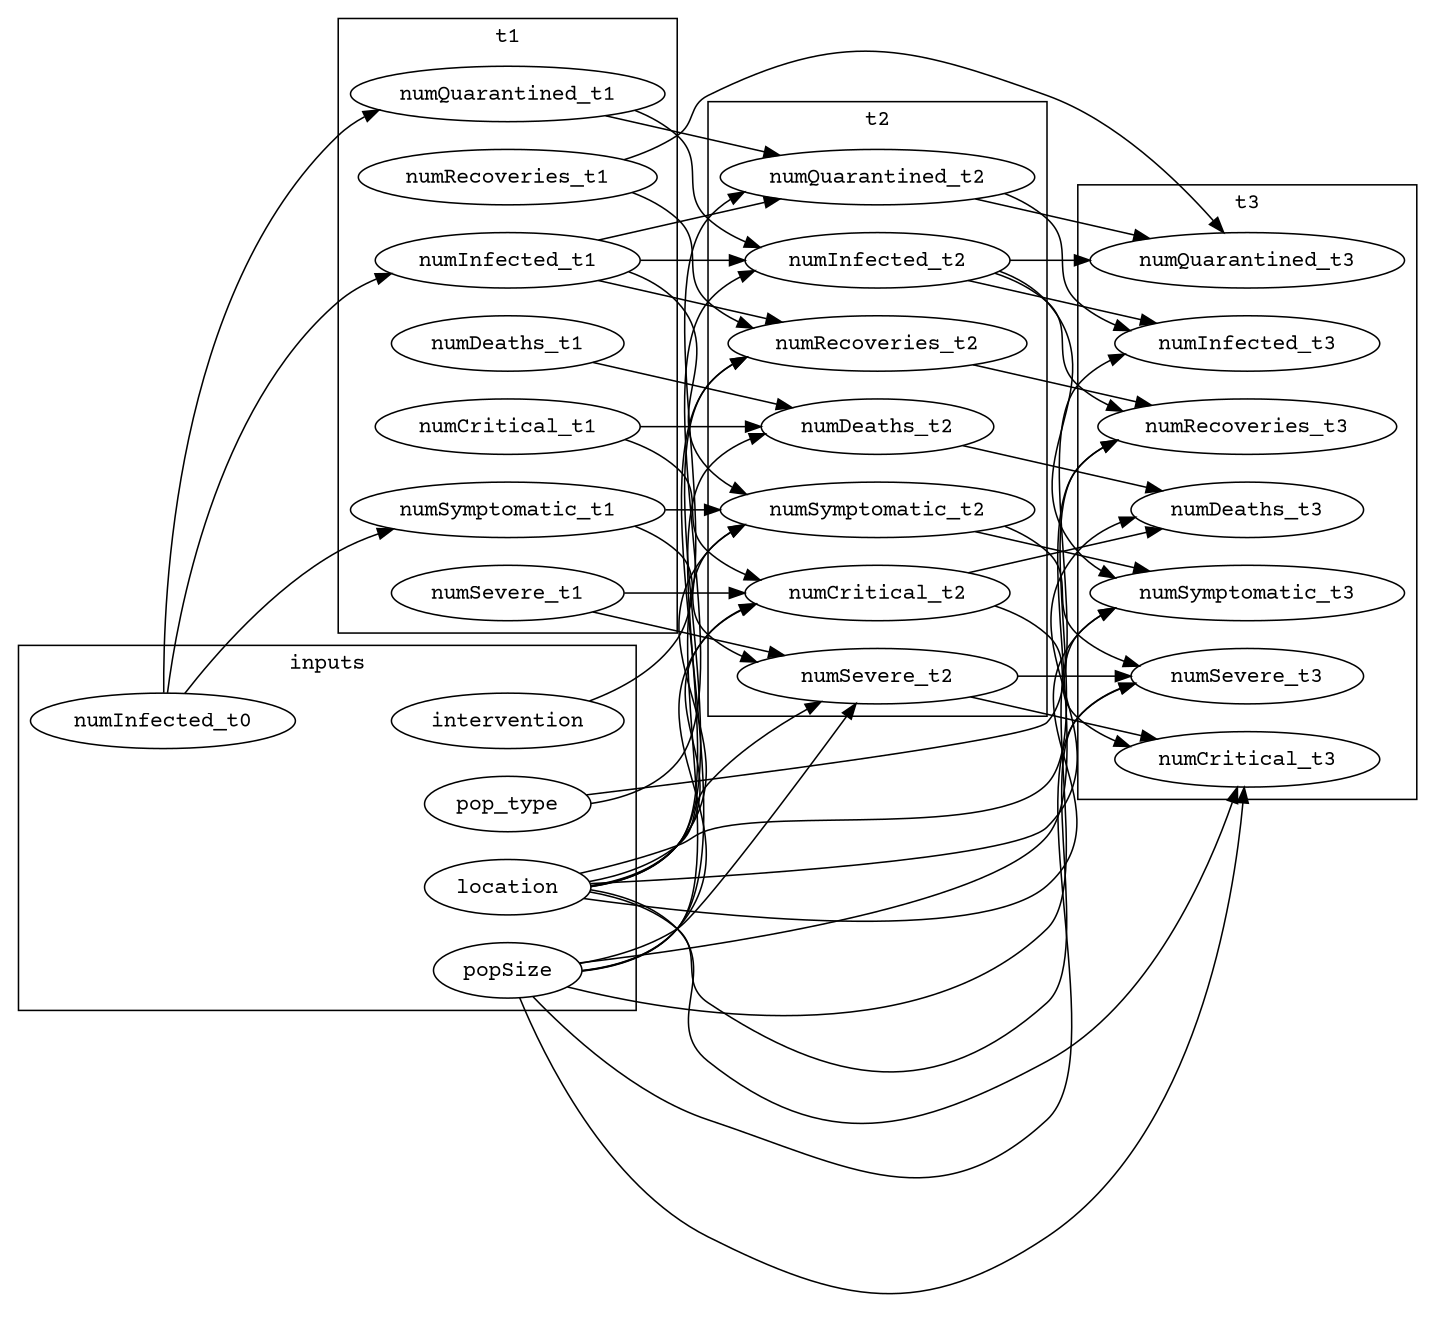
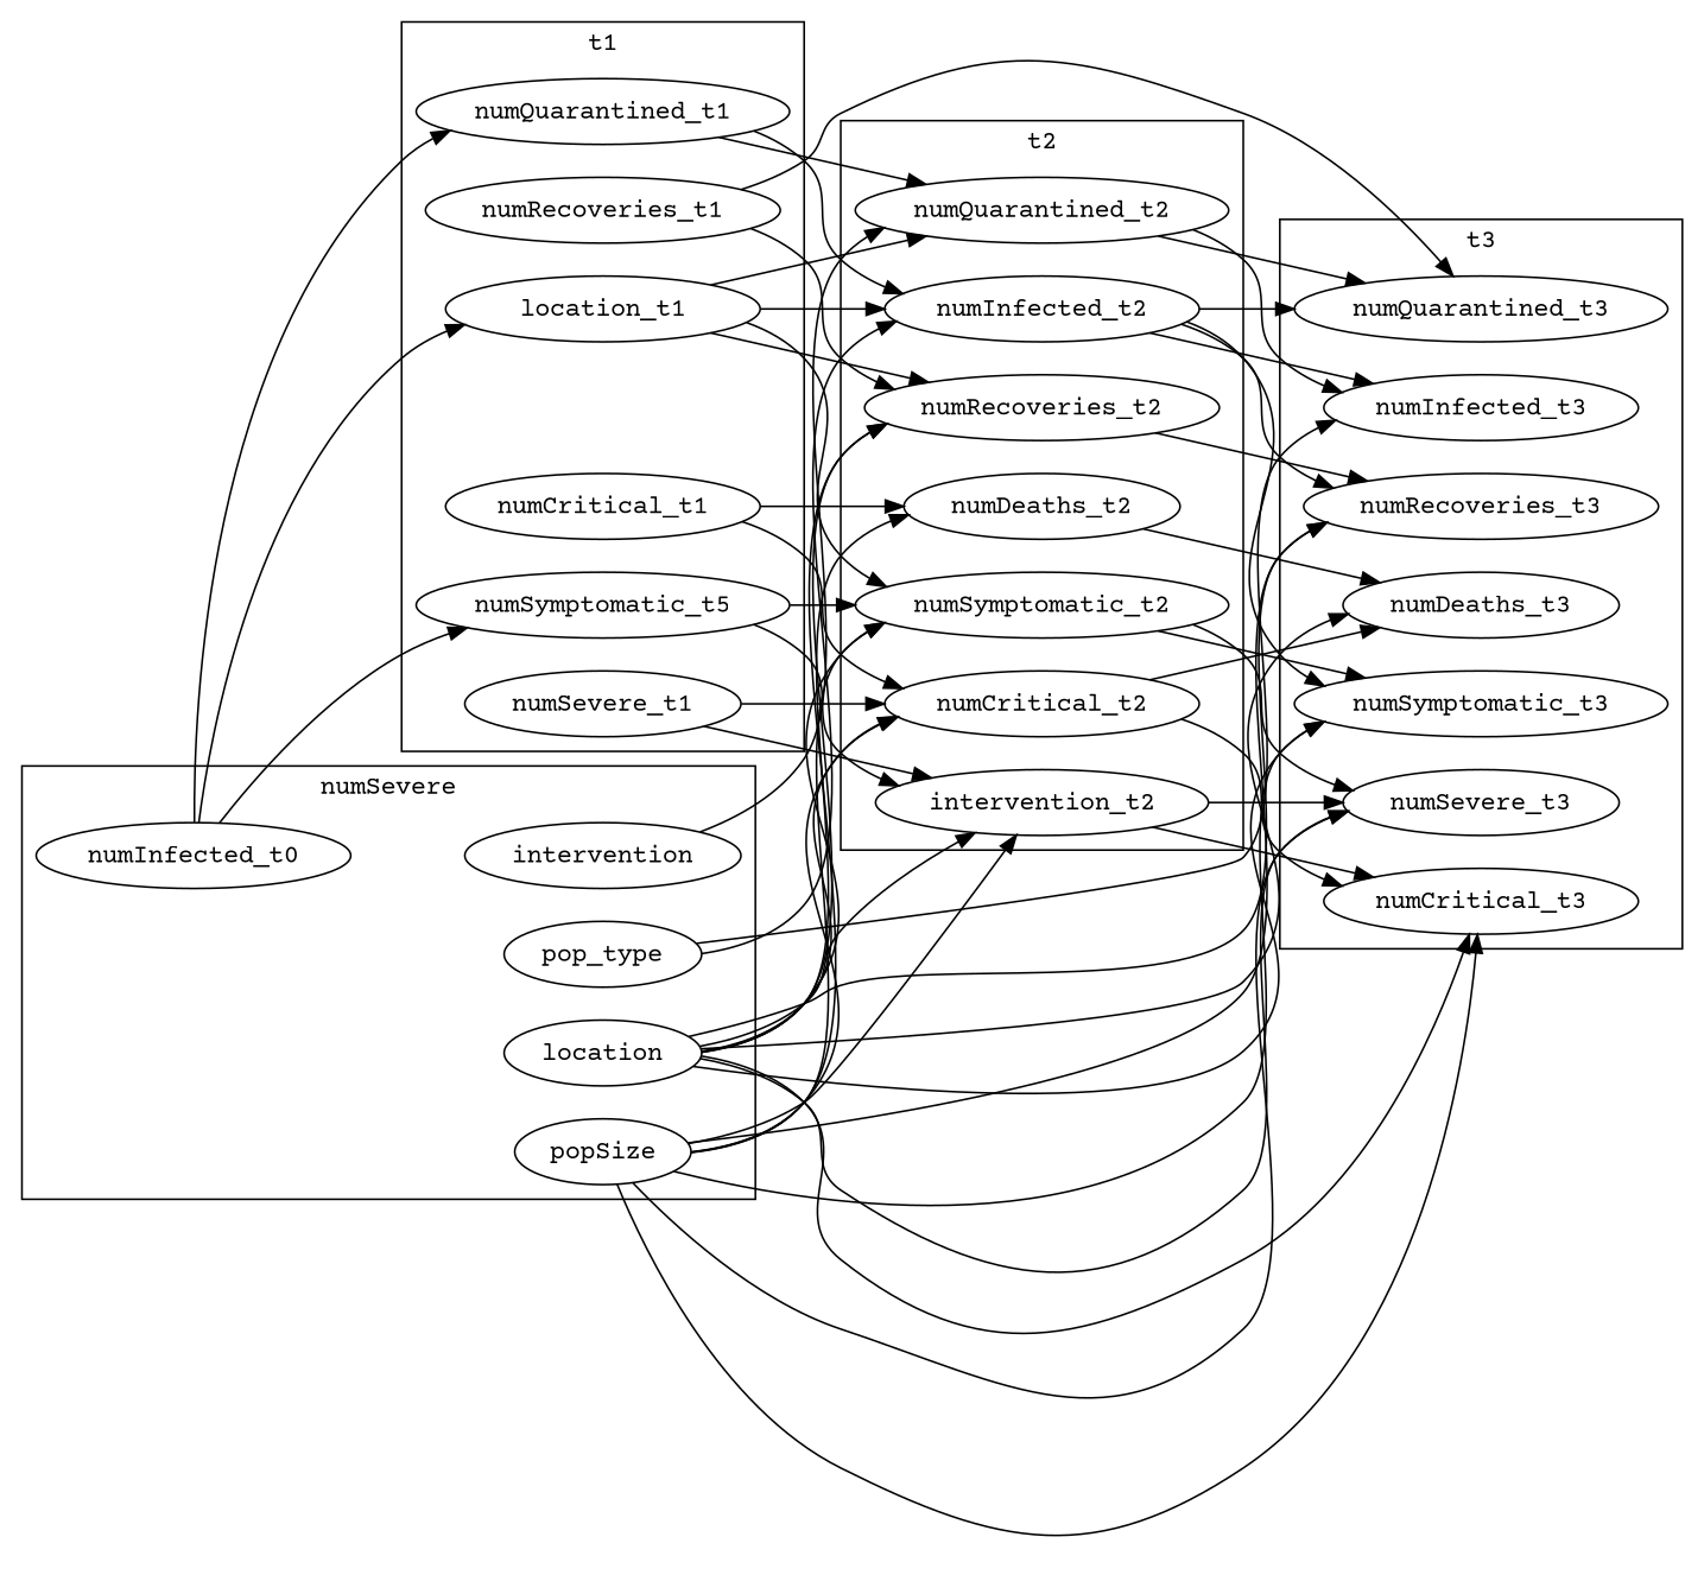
  digraph {
    fontname="Courier Prime"
    newrank=True
    rankdir=LR
    node [fontname="Courier Prime"]
    edge [fontname="Courier Prime"]
    numInfected_t0
    pop_type
    location
    popSize
    intervention
-   numInfected_t1
-   numSymptomatic_t1
+   numInfected_t1 [label=location_t1]
+   numSymptomatic_t1 [label=numSymptomatic_t5]
    numQuarantined_t1
    numSevere_t1
    numCritical_t1
-   numDeaths_t1
    numRecoveries_t1
    numInfected_t2
    numSymptomatic_t2
-   numSevere_t2
+   numSevere_t2 [label=intervention_t2]
    numCritical_t2
    numDeaths_t2
    numRecoveries_t2
    numQuarantined_t2
    numInfected_t3
    numSymptomatic_t3
    numSevere_t3
    numCritical_t3
    numDeaths_t3
    numRecoveries_t3
    numQuarantined_t3
    subgraph cluster_1 {
-     label=inputs
+     label=numSevere
      numInfected_t0
      pop_type
      location
      popSize
      intervention
    }
    subgraph cluster_2 {
      label=t1
      numInfected_t1
      numSymptomatic_t1
      numQuarantined_t1
      numSevere_t1
      numCritical_t1
-     numDeaths_t1
      numRecoveries_t1
    }
    subgraph cluster_3 {
      label=t2
      numInfected_t2
      numSymptomatic_t2
      numSevere_t2
      numCritical_t2
      numDeaths_t2
      numRecoveries_t2
      numQuarantined_t2
    }
    subgraph cluster_4 {
      label=t3
      numInfected_t3
      numSymptomatic_t3
      numSevere_t3
      numCritical_t3
      numDeaths_t3
      numRecoveries_t3
      numQuarantined_t3
    }
    numInfected_t0 -> numInfected_t1
    numInfected_t0 -> numSymptomatic_t1
    numInfected_t0 -> numQuarantined_t1
    pop_type -> numInfected_t2
    pop_type -> numInfected_t3
    location -> numSymptomatic_t2
    location -> numSevere_t2
    location -> numCritical_t2
    location -> numDeaths_t2
    location -> numRecoveries_t2
    location -> numSymptomatic_t3
    location -> numSevere_t3
    location -> numCritical_t3
    location -> numDeaths_t3
    location -> numRecoveries_t3
    popSize -> numSymptomatic_t2
    popSize -> numSevere_t2
    popSize -> numCritical_t2
    popSize -> numRecoveries_t2
    popSize -> numSymptomatic_t3
    popSize -> numSevere_t3
    popSize -> numCritical_t3
    popSize -> numRecoveries_t3
    intervention -> numQuarantined_t2
    numInfected_t1 -> numInfected_t2
    numInfected_t1 -> numSymptomatic_t2
    numInfected_t1 -> numRecoveries_t2
    numInfected_t1 -> numQuarantined_t2
    numSymptomatic_t1 -> numSymptomatic_t2
    numSymptomatic_t1 -> numSevere_t2
    numQuarantined_t1 -> numInfected_t2
    numQuarantined_t1 -> numQuarantined_t2
    numSevere_t1 -> numSevere_t2
    numSevere_t1 -> numCritical_t2
    numCritical_t1 -> numCritical_t2
    numCritical_t1 -> numDeaths_t2
-   numDeaths_t1 -> numDeaths_t2
    numRecoveries_t1 -> numRecoveries_t2
    numRecoveries_t1 -> numQuarantined_t3
    numInfected_t2 -> numInfected_t3
    numInfected_t2 -> numSymptomatic_t3
    numInfected_t2 -> numRecoveries_t3
    numInfected_t2 -> numQuarantined_t3
    numSymptomatic_t2 -> numSymptomatic_t3
    numSymptomatic_t2 -> numSevere_t3
    numSevere_t2 -> numSevere_t3
    numSevere_t2 -> numCritical_t3
    numCritical_t2 -> numCritical_t3
    numCritical_t2 -> numDeaths_t3
    numDeaths_t2 -> numDeaths_t3
    numRecoveries_t2 -> numRecoveries_t3
    numQuarantined_t2 -> numInfected_t3
    numQuarantined_t2 -> numQuarantined_t3
  }
